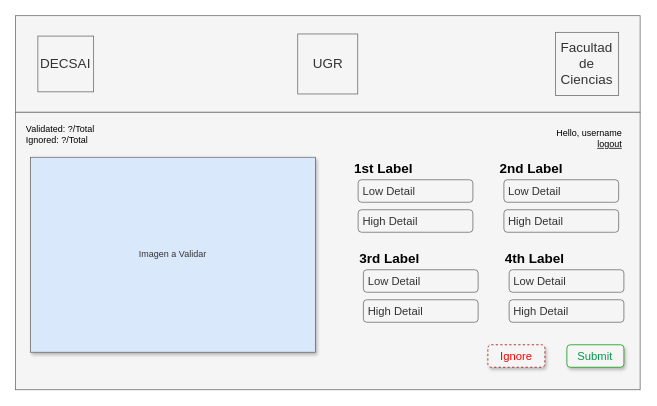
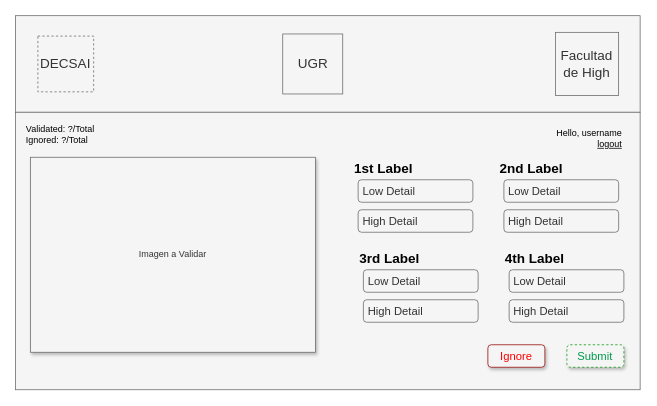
  <mxCell id="0" />
  <mxCell id="1" parent="0" />
  <mxCell id="2" value="" style="rounded=0;whiteSpace=wrap;html=1;fillColor=#f5f5f5;fontColor=#333333;strokeColor=#666666;" parent="1" vertex="1"><mxGeometry x="20" y="20.25" width="833" height="128.75" as="geometry" /></mxCell>
- <mxCell id="3" value="&lt;font style=&quot;font-size: 18px;&quot;&gt;DECSAI&lt;/font&gt;" style="whiteSpace=wrap;html=1;aspect=fixed;fillColor=#f5f5f5;fontColor=#333333;strokeColor=#666666;fontSize=18;" parent="1" vertex="1"><mxGeometry x="50" y="47.44" width="74.37" height="74.37" as="geometry" /></mxCell>
- <mxCell id="4" value="&lt;font style=&quot;font-size: 18px;&quot;&gt;UGR&lt;/font&gt;" style="whiteSpace=wrap;html=1;aspect=fixed;fillColor=#f5f5f5;fontColor=#333333;strokeColor=#666666;fontSize=18;" parent="1" vertex="1"><mxGeometry x="396.5" y="44.63" width="80" height="80" as="geometry" /></mxCell>
- <mxCell id="5" value="&lt;font style=&quot;font-size: 18px;&quot;&gt;Facultad de Ciencias&lt;/font&gt;" style="whiteSpace=wrap;html=1;aspect=fixed;fillColor=#f5f5f5;fontColor=#333333;strokeColor=#666666;" parent="1" vertex="1"><mxGeometry x="740" y="42.44" width="84.37" height="84.37" as="geometry" /></mxCell>
+ <mxCell id="3" value="&lt;font style=&quot;font-size: 18px;&quot;&gt;DECSAI&lt;/font&gt;" style="whiteSpace=wrap;html=1;aspect=fixed;fillColor=#f5f5f5;fontColor=#333333;strokeColor=#666666;fontSize=18;dashed=1;" parent="1" vertex="1"><mxGeometry x="50" y="47.44" width="74.37" height="74.37" as="geometry" /></mxCell>
+ <mxCell id="4" value="&lt;font style=&quot;font-size: 18px;&quot;&gt;UGR&lt;/font&gt;" style="whiteSpace=wrap;html=1;aspect=fixed;fillColor=#f5f5f5;fontColor=#333333;strokeColor=#666666;fontSize=18;" parent="1" vertex="1"><mxGeometry x="376.5" y="44.63" width="80" height="80" as="geometry" /></mxCell>
+ <mxCell id="5" value="&lt;font style=&quot;font-size: 18px;&quot;&gt;Facultad de High&lt;/font&gt;" style="whiteSpace=wrap;html=1;aspect=fixed;fillColor=#f5f5f5;fontColor=#333333;strokeColor=#666666;" parent="1" vertex="1"><mxGeometry x="740" y="42.44" width="84.37" height="84.37" as="geometry" /></mxCell>
  <mxCell id="6" value="" style="rounded=0;whiteSpace=wrap;html=1;fillColor=#f5f5f5;fontColor=#333333;strokeColor=#666666;movable=1;resizable=1;rotatable=1;deletable=1;editable=1;connectable=1;" parent="1" vertex="1"><mxGeometry x="20.01" y="149" width="833" height="370" as="geometry" /></mxCell>
  <mxCell id="7" value="&lt;font color=&quot;#000000&quot;&gt;Validated: ?/Total&lt;br&gt;&lt;div style=&quot;text-align: left;&quot;&gt;&lt;span style=&quot;background-color: initial;&quot;&gt;Ignored: ?/Total&lt;/span&gt;&lt;/div&gt;&lt;/font&gt;" style="text;html=1;strokeColor=none;fillColor=none;align=center;verticalAlign=middle;whiteSpace=wrap;rounded=0;" parent="1" vertex="1"><mxGeometry x="30" y="164" width="100" height="30" as="geometry" /></mxCell>
- <mxCell id="8" value="Imagen a Validar" style="rounded=0;whiteSpace=wrap;html=1;fontColor=#333333;fillColor=#dae8fc;strokeColor=#666666;glass=0;shadow=1;" parent="1" vertex="1"><mxGeometry x="40" y="209" width="380" height="260" as="geometry" /></mxCell>
+ <mxCell id="8" value="Imagen a Validar" style="rounded=0;whiteSpace=wrap;html=1;fontColor=#333333;fillColor=#f5f5f5;strokeColor=#666666;glass=0;shadow=1;" parent="1" vertex="1"><mxGeometry x="40" y="209" width="380" height="260" as="geometry" /></mxCell>
  <mxCell id="9" value="&lt;font style=&quot;font-size: 18px;&quot;&gt;1st Label&lt;/font&gt;" style="text;html=1;strokeColor=none;fillColor=none;align=left;verticalAlign=middle;whiteSpace=wrap;rounded=0;shadow=1;glass=0;sketch=0;fontColor=#000000;fontStyle=1" parent="1" vertex="1"><mxGeometry x="470" y="209" width="153.5" height="30" as="geometry" /></mxCell>
  <mxCell id="10" value="&lt;font style=&quot;font-size: 15px;&quot;&gt;&amp;nbsp;Low Detail&lt;/font&gt;" style="rounded=1;whiteSpace=wrap;html=1;shadow=0;glass=0;sketch=0;fontSize=18;fontColor=#333333;fillColor=#f5f5f5;strokeColor=#666666;align=left;" parent="1" vertex="1"><mxGeometry x="477" y="239" width="153" height="30" as="geometry" /></mxCell>
  <mxCell id="11" value="&lt;font style=&quot;font-size: 15px;&quot;&gt;&amp;nbsp;High Detail&lt;/font&gt;" style="rounded=1;whiteSpace=wrap;html=1;shadow=0;glass=0;sketch=0;fontSize=18;fontColor=#333333;fillColor=#f5f5f5;strokeColor=#666666;align=left;" parent="1" vertex="1"><mxGeometry x="477" y="279" width="153" height="30" as="geometry" /></mxCell>
  <mxCell id="12" value="&lt;span style=&quot;font-size: 18px;&quot;&gt;2nd Label&lt;/span&gt;" style="text;html=1;strokeColor=none;fillColor=none;align=left;verticalAlign=middle;whiteSpace=wrap;rounded=0;shadow=1;glass=0;sketch=0;fontColor=#000000;fontStyle=1" parent="1" vertex="1"><mxGeometry x="664.37" y="209" width="153.5" height="30" as="geometry" /></mxCell>
  <mxCell id="13" value="&lt;font style=&quot;font-size: 15px;&quot;&gt;&amp;nbsp;Low Detail&lt;/font&gt;" style="rounded=1;whiteSpace=wrap;html=1;shadow=0;glass=0;sketch=0;fontSize=18;fontColor=#333333;fillColor=#f5f5f5;strokeColor=#666666;align=left;" parent="1" vertex="1"><mxGeometry x="671.37" y="239" width="153" height="30" as="geometry" /></mxCell>
  <mxCell id="14" value="&lt;font style=&quot;font-size: 15px;&quot;&gt;&amp;nbsp;High Detail&lt;/font&gt;" style="rounded=1;whiteSpace=wrap;html=1;shadow=0;glass=0;sketch=0;fontSize=18;fontColor=#333333;fillColor=#f5f5f5;strokeColor=#666666;align=left;" parent="1" vertex="1"><mxGeometry x="671.37" y="279" width="153" height="30" as="geometry" /></mxCell>
  <mxCell id="15" value="&lt;font style=&quot;font-size: 18px;&quot;&gt;3rd Label&lt;/font&gt;" style="text;html=1;strokeColor=none;fillColor=none;align=left;verticalAlign=middle;whiteSpace=wrap;rounded=0;shadow=1;glass=0;sketch=0;fontColor=#000000;fontStyle=1" parent="1" vertex="1"><mxGeometry x="477" y="329" width="153.5" height="30" as="geometry" /></mxCell>
  <mxCell id="16" value="&lt;font style=&quot;font-size: 15px;&quot;&gt;&amp;nbsp;Low Detail&lt;/font&gt;" style="rounded=1;whiteSpace=wrap;html=1;shadow=0;glass=0;sketch=0;fontSize=18;fontColor=#333333;fillColor=#f5f5f5;strokeColor=#666666;align=left;" parent="1" vertex="1"><mxGeometry x="484" y="359" width="153" height="30" as="geometry" /></mxCell>
  <mxCell id="17" value="&lt;font style=&quot;font-size: 15px;&quot;&gt;&amp;nbsp;High Detail&lt;/font&gt;" style="rounded=1;whiteSpace=wrap;html=1;shadow=0;glass=0;sketch=0;fontSize=18;fontColor=#333333;fillColor=#f5f5f5;strokeColor=#666666;align=left;" parent="1" vertex="1"><mxGeometry x="484" y="399" width="153" height="30" as="geometry" /></mxCell>
  <mxCell id="18" value="&lt;font style=&quot;font-size: 18px;&quot;&gt;4th Label&lt;/font&gt;" style="text;html=1;strokeColor=none;fillColor=none;align=left;verticalAlign=middle;whiteSpace=wrap;rounded=0;shadow=1;glass=0;sketch=0;fontColor=#000000;fontStyle=1" parent="1" vertex="1"><mxGeometry x="671.37" y="329" width="153.5" height="30" as="geometry" /></mxCell>
  <mxCell id="19" value="&lt;font style=&quot;font-size: 15px;&quot;&gt;&amp;nbsp;Low Detail&lt;/font&gt;" style="rounded=1;whiteSpace=wrap;html=1;shadow=0;glass=0;sketch=0;fontSize=18;fontColor=#333333;fillColor=#f5f5f5;strokeColor=#666666;align=left;" parent="1" vertex="1"><mxGeometry x="678.37" y="359" width="153" height="30" as="geometry" /></mxCell>
  <mxCell id="20" value="&lt;font style=&quot;font-size: 15px;&quot;&gt;&amp;nbsp;High Detail&lt;/font&gt;" style="rounded=1;whiteSpace=wrap;html=1;shadow=0;glass=0;sketch=0;fontSize=18;fontColor=#333333;fillColor=#f5f5f5;strokeColor=#666666;align=left;" parent="1" vertex="1"><mxGeometry x="678.37" y="399" width="153" height="30" as="geometry" /></mxCell>
- <mxCell id="21" value="Submit" style="rounded=1;whiteSpace=wrap;html=1;shadow=1;glass=0;sketch=0;fontSize=15;fillColor=#f5f5f5;strokeColor=#009900;fontColor=#00994D;" parent="1" vertex="1"><mxGeometry x="755.37" y="459" width="76" height="30" as="geometry" /></mxCell>
- <mxCell id="22" value="Ignore" style="rounded=1;whiteSpace=wrap;html=1;shadow=1;glass=0;sketch=0;fontSize=15;fontColor=#FF0000;fillColor=#f5f5f5;strokeColor=#990000;dashed=1;" parent="1" vertex="1"><mxGeometry x="650" y="459" width="76" height="30" as="geometry" /></mxCell>
+ <mxCell id="21" value="Submit" style="rounded=1;whiteSpace=wrap;html=1;shadow=1;glass=0;sketch=0;fontSize=15;fillColor=#f5f5f5;strokeColor=#009900;fontColor=#00994D;dashed=1;" parent="1" vertex="1"><mxGeometry x="755.37" y="459" width="76" height="30" as="geometry" /></mxCell>
+ <mxCell id="22" value="Ignore" style="rounded=1;whiteSpace=wrap;html=1;shadow=1;glass=0;sketch=0;fontSize=15;fontColor=#FF0000;fillColor=#f5f5f5;strokeColor=#990000;" parent="1" vertex="1"><mxGeometry x="650" y="459" width="76" height="30" as="geometry" /></mxCell>
  <mxCell id="23" value="&lt;font color=&quot;#000000&quot;&gt;Hello, username&lt;br&gt;&lt;div style=&quot;&quot;&gt;&lt;span style=&quot;background-color: initial;&quot;&gt;&lt;u&gt;logout&lt;/u&gt;&lt;/span&gt;&lt;/div&gt;&lt;/font&gt;" style="text;html=1;strokeColor=none;fillColor=none;align=right;verticalAlign=middle;whiteSpace=wrap;rounded=0;" vertex="1" parent="1"><mxGeometry x="731.37" y="169" width="100" height="30" as="geometry" /></mxCell>
